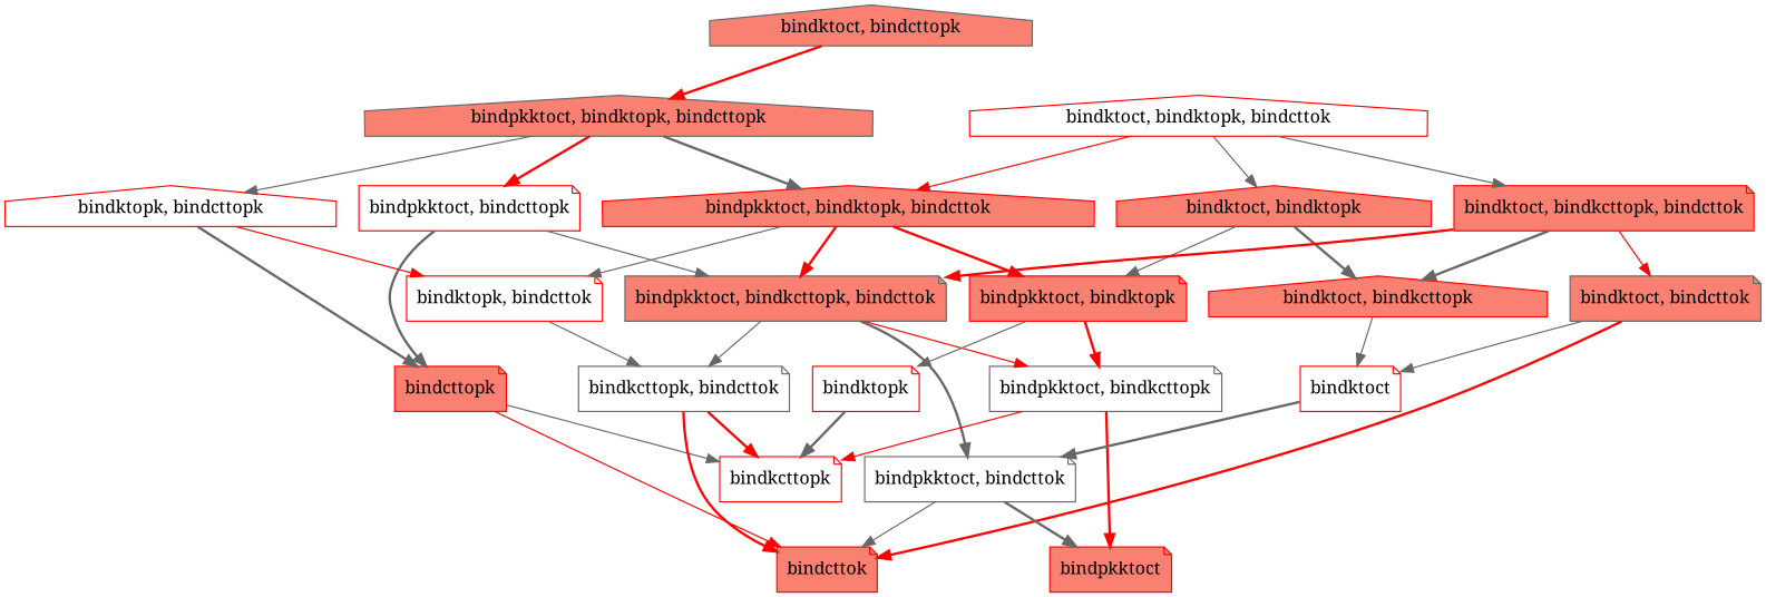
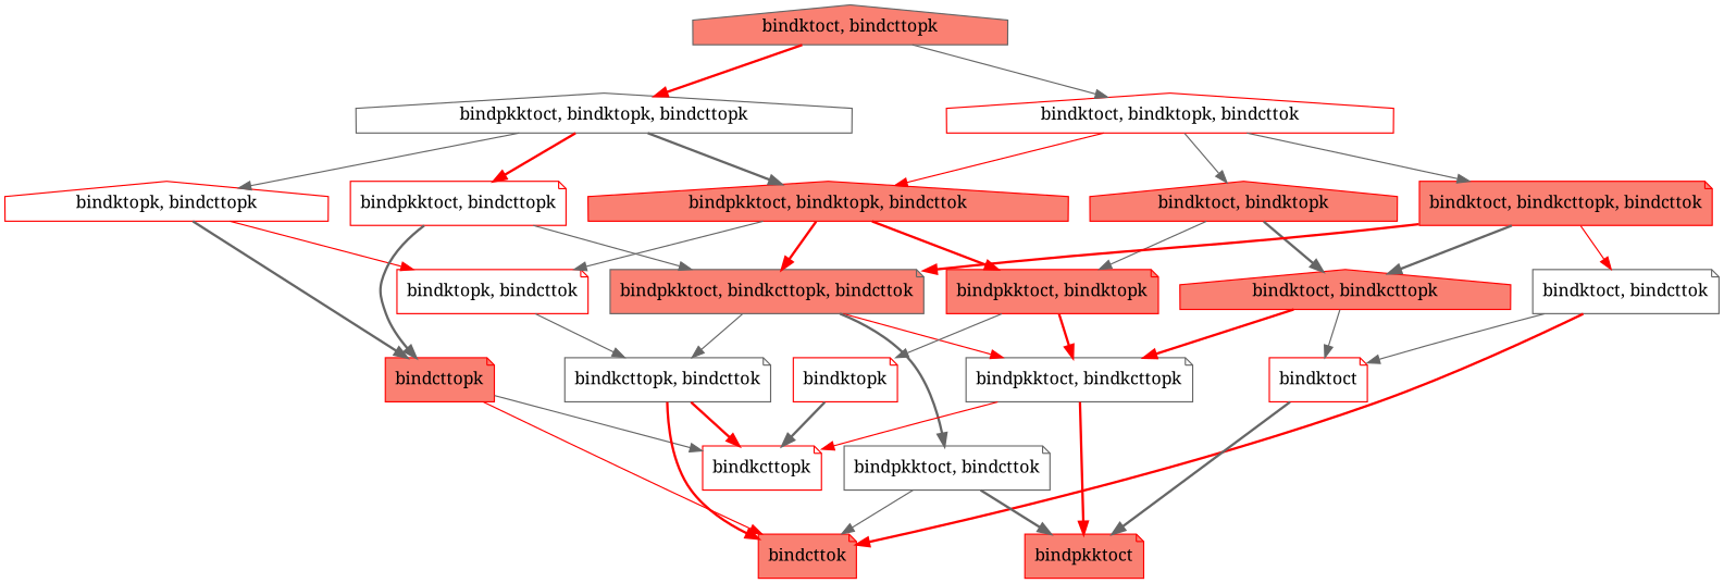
  digraph {
    fontname="Noto Serif"
    node [color=red fillcolor=salmon fontname="Noto Serif" shape=note style=filled]
    edge [color=gray40 fontname="Noto Serif" style=bold]
    n1 [color=gray40 label="bindktoct, bindcttopk" shape=house]
-   n2 [color=gray40 label="bindpkktoct, bindktopk, bindcttopk" shape=house]
+   n2 [color=gray40 fillcolor=white label="bindpkktoct, bindktopk, bindcttopk" shape=house]
    n3 [fillcolor=white label="bindktoct, bindktopk, bindcttok" shape=house]
    n4 [fillcolor=white label="bindktopk, bindcttopk" shape=house]
    n5 [fillcolor=white label="bindpkktoct, bindcttopk"]
    n6 [label="bindpkktoct, bindktopk, bindcttok" shape=house]
    n7 [label="bindktoct, bindktopk" shape=house]
    n8 [label="bindktoct, bindkcttopk, bindcttok"]
    n9 [label=bindcttopk]
    n10 [fillcolor=white label="bindktopk, bindcttok"]
    n11 [color=gray40 label="bindpkktoct, bindkcttopk, bindcttok"]
    n12 [label="bindpkktoct, bindktopk"]
    n13 [label="bindktoct, bindkcttopk" shape=house]
-   n14 [color=gray40 label="bindktoct, bindcttok"]
+   n14 [color=gray40 fillcolor=white label="bindktoct, bindcttok"]
    n15 [fillcolor=white label=bindkcttopk]
    n16 [label=bindcttok]
    n17 [color=gray40 fillcolor=white label="bindkcttopk, bindcttok"]
    n18 [color=gray40 fillcolor=white label="bindpkktoct, bindkcttopk"]
    n19 [color=gray40 fillcolor=white label="bindpkktoct, bindcttok"]
    n20 [fillcolor=white label=bindktopk]
    n21 [fillcolor=white label=bindktoct]
    n22 [label=bindpkktoct]
    n1 -> n2 [color=red]
+   n1 -> n3 [style=solid]
    n2 -> n4 [style=solid]
    n2 -> n5 [color=red]
    n2 -> n6
    n3 -> n6 [color=red style=solid]
    n3 -> n7 [style=solid]
    n3 -> n8 [style=solid]
    n4 -> n9
    n4 -> n10 [color=red style=solid]
    n5 -> n9
    n5 -> n11 [style=solid]
    n6 -> n10 [style=solid]
    n6 -> n11 [color=red]
    n6 -> n12 [color=red]
    n7 -> n12 [style=solid]
    n7 -> n13
    n8 -> n11 [color=red]
    n8 -> n13
    n8 -> n14 [color=red style=solid]
    n9 -> n15 [style=solid]
    n9 -> n16 [color=red style=solid]
    n10 -> n17 [style=solid]
    n11 -> n17 [style=solid]
    n11 -> n18 [color=red style=solid]
    n11 -> n19
    n12 -> n18 [color=red]
    n12 -> n20 [style=solid]
+   n13 -> n18 [color=red]
    n13 -> n21 [style=solid]
    n14 -> n16 [color=red]
    n14 -> n21 [style=solid]
    n17 -> n15 [color=red]
    n17 -> n16 [color=red]
    n18 -> n15 [color=red style=solid]
    n18 -> n22 [color=red]
    n19 -> n16 [style=solid]
    n19 -> n22
    n20 -> n15
-   n21 -> n19
+   n21 -> n22
  }
